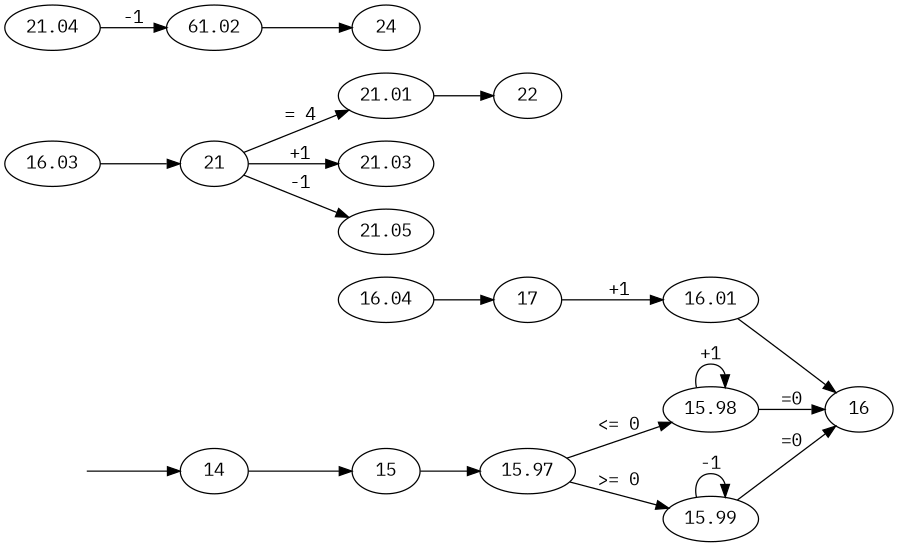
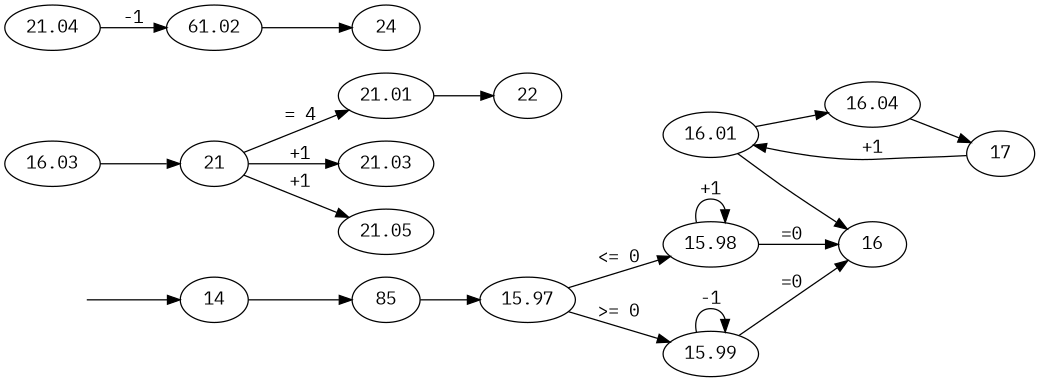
  digraph {
    fontname="IBM Plex Mono"
    rankdir=LR
    node [fontname="IBM Plex Mono"]
    edge [fontname="IBM Plex Mono"]
    n1 [label=14]
-   n2 [label=15]
+   n2 [label=85]
    n3 [label=15.97]
    n4 [label=15.98]
    n5 [label=15.99]
    n6 [label=16]
    n7 [label=16.01]
    n8 [label=16.04]
    n9 [label=17]
    n10 [label=16.03]
    n11 [label=21]
    n12 [label=21.01]
    n13 [label=21.03]
    n14 [label=21.05]
    n15 [label=22]
    n16 [label=21.04]
    n17 [label=61.02]
    n18 [label=24]
    Qi [style=invis]
    n1 -> n2
    n2 -> n3
    n3 -> n4 [label="<= 0"]
    n3 -> n5 [label=">= 0"]
    n4 -> n4 [label="+1"]
    n4 -> n6 [label="=0"]
    n5 -> n5 [label=-1]
    n5 -> n6 [label="=0"]
    n7 -> n6
+   n7 -> n8
    n8 -> n9
    n9 -> n7 [label="+1"]
    n10 -> n11
    n11 -> n12 [label="= 4"]
    n11 -> n13 [label="+1"]
-   n11 -> n14 [label=-1]
+   n11 -> n14 [label="+1"]
    n12 -> n15
    n16 -> n17 [label=-1]
    n17 -> n18
    Qi -> n1
  }
